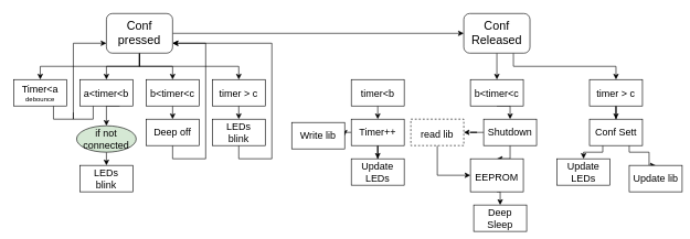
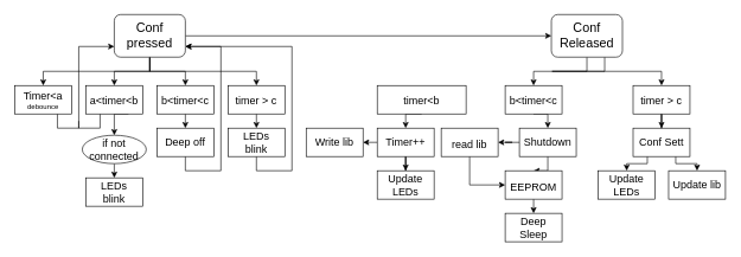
  <mxCell id="0" />
  <mxCell id="1" parent="0" />
  <mxCell id="2" style="edgeStyle=orthogonalEdgeStyle;rounded=0;orthogonalLoop=1;jettySize=auto;html=1;exitX=0.5;exitY=1;exitDx=0;exitDy=0;entryX=0.5;entryY=0;entryDx=0;entryDy=0;fontSize=10;" edge="1" parent="1" source="7" target="13"><mxGeometry relative="1" as="geometry"><Array as="points"><mxPoint x="210" y="100" /><mxPoint x="60" y="100" /></Array></mxGeometry></mxCell>
  <mxCell id="3" style="edgeStyle=orthogonalEdgeStyle;rounded=0;orthogonalLoop=1;jettySize=auto;html=1;exitX=0.5;exitY=1;exitDx=0;exitDy=0;entryX=0.5;entryY=0;entryDx=0;entryDy=0;fontSize=10;" edge="1" parent="1" source="7" target="16"><mxGeometry relative="1" as="geometry" /></mxCell>
  <mxCell id="4" style="edgeStyle=orthogonalEdgeStyle;rounded=0;orthogonalLoop=1;jettySize=auto;html=1;exitX=0.5;exitY=1;exitDx=0;exitDy=0;entryX=0.5;entryY=0;entryDx=0;entryDy=0;fontSize=10;" edge="1" parent="1" source="7" target="9"><mxGeometry relative="1" as="geometry" /></mxCell>
  <mxCell id="5" style="edgeStyle=orthogonalEdgeStyle;rounded=0;orthogonalLoop=1;jettySize=auto;html=1;exitX=0.5;exitY=1;exitDx=0;exitDy=0;entryX=0.5;entryY=0;entryDx=0;entryDy=0;fontSize=10;" edge="1" parent="1" source="7" target="11"><mxGeometry relative="1" as="geometry"><Array as="points"><mxPoint x="210" y="100" /><mxPoint x="360" y="100" /></Array></mxGeometry></mxCell>
  <mxCell id="6" style="edgeStyle=orthogonalEdgeStyle;rounded=0;orthogonalLoop=1;jettySize=auto;html=1;exitX=1;exitY=0.5;exitDx=0;exitDy=0;entryX=0;entryY=0.5;entryDx=0;entryDy=0;fontSize=10;" edge="1" parent="1" source="7" target="19"><mxGeometry relative="1" as="geometry" /></mxCell>
  <mxCell id="7" value="&lt;font style=&quot;font-size: 18px&quot;&gt;Conf pressed&lt;/font&gt;" style="rounded=1;whiteSpace=wrap;html=1;fontSize=18;" vertex="1" parent="1"><mxGeometry x="160" y="20" width="100" height="60" as="geometry" /></mxCell>
  <mxCell id="8" style="edgeStyle=orthogonalEdgeStyle;rounded=0;orthogonalLoop=1;jettySize=auto;html=1;exitX=0.5;exitY=1;exitDx=0;exitDy=0;entryX=0.5;entryY=0;entryDx=0;entryDy=0;fontSize=10;" edge="1" parent="1" source="9" target="45"><mxGeometry relative="1" as="geometry" /></mxCell>
  <mxCell id="9" value="&lt;font style=&quot;font-size: 15px&quot;&gt;b&amp;lt;timer&amp;lt;c&lt;/font&gt;" style="rounded=0;whiteSpace=wrap;html=1;fontSize=10;" vertex="1" parent="1"><mxGeometry x="220" y="120" width="80" height="40" as="geometry" /></mxCell>
  <mxCell id="10" style="edgeStyle=orthogonalEdgeStyle;rounded=0;orthogonalLoop=1;jettySize=auto;html=1;exitX=0.5;exitY=1;exitDx=0;exitDy=0;entryX=0.5;entryY=0;entryDx=0;entryDy=0;fontSize=10;" edge="1" parent="1" source="11" target="47"><mxGeometry relative="1" as="geometry" /></mxCell>
  <mxCell id="11" value="timer &amp;gt; c" style="rounded=0;whiteSpace=wrap;html=1;fontSize=15;" vertex="1" parent="1"><mxGeometry x="320" y="120" width="80" height="40" as="geometry" /></mxCell>
  <mxCell id="12" style="edgeStyle=orthogonalEdgeStyle;rounded=0;orthogonalLoop=1;jettySize=auto;html=1;exitX=0.75;exitY=1;exitDx=0;exitDy=0;fontSize=10;startArrow=none;startFill=0;endArrow=none;endFill=0;" edge="1" parent="1" source="13"><mxGeometry relative="1" as="geometry"><mxPoint x="110" y="170" as="targetPoint" /><Array as="points"><mxPoint x="80" y="180" /><mxPoint x="110" y="180" /></Array></mxGeometry></mxCell>
  <mxCell id="13" value="&lt;font&gt;&lt;span style=&quot;font-size: 15px&quot;&gt;Timer&amp;lt;a&lt;/span&gt;&lt;br&gt;&lt;font style=&quot;font-size: 10px&quot;&gt;debounce&lt;/font&gt;&lt;br&gt;&lt;/font&gt;" style="rounded=0;whiteSpace=wrap;html=1;fontSize=10;" vertex="1" parent="1"><mxGeometry x="20" y="120" width="80" height="40" as="geometry" /></mxCell>
  <mxCell id="14" style="edgeStyle=orthogonalEdgeStyle;rounded=0;orthogonalLoop=1;jettySize=auto;html=1;exitX=0.25;exitY=1;exitDx=0;exitDy=0;entryX=0;entryY=0.75;entryDx=0;entryDy=0;fontSize=10;startArrow=none;startFill=0;endArrow=classic;endFill=1;" edge="1" parent="1" source="16" target="7"><mxGeometry relative="1" as="geometry"><Array as="points"><mxPoint x="140" y="180" /><mxPoint x="110" y="180" /><mxPoint x="110" y="65" /></Array></mxGeometry></mxCell>
  <mxCell id="15" style="edgeStyle=orthogonalEdgeStyle;rounded=0;orthogonalLoop=1;jettySize=auto;html=1;exitX=0.75;exitY=1;exitDx=0;exitDy=0;entryX=0.5;entryY=0;entryDx=0;entryDy=0;fontSize=15;" edge="1" parent="1" source="16" target="50"><mxGeometry relative="1" as="geometry" /></mxCell>
  <mxCell id="16" value="&lt;font style=&quot;font-size: 15px&quot;&gt;a&amp;lt;timer&amp;lt;b&lt;/font&gt;" style="rounded=0;whiteSpace=wrap;html=1;fontSize=10;" vertex="1" parent="1"><mxGeometry x="120" y="120" width="80" height="40" as="geometry" /></mxCell>
  <mxCell id="17" style="edgeStyle=orthogonalEdgeStyle;rounded=0;orthogonalLoop=1;jettySize=auto;html=1;exitX=0.5;exitY=1;exitDx=0;exitDy=0;entryX=0.5;entryY=0;entryDx=0;entryDy=0;fontSize=10;" edge="1" parent="1" source="19" target="42"><mxGeometry relative="1" as="geometry" /></mxCell>
  <mxCell id="18" style="edgeStyle=orthogonalEdgeStyle;rounded=0;orthogonalLoop=1;jettySize=auto;html=1;exitX=0.75;exitY=1;exitDx=0;exitDy=0;entryX=0.5;entryY=0;entryDx=0;entryDy=0;fontSize=10;" edge="1" parent="1" source="19" target="29"><mxGeometry relative="1" as="geometry"><Array as="points"><mxPoint x="776" y="100" /><mxPoint x="931" y="100" /></Array></mxGeometry></mxCell>
- <mxCell id="19" value="Conf Released" style="whiteSpace=wrap;html=1;rounded=1;fontSize=18;" vertex="1" parent="1"><mxGeometry x="700" y="20" width="100" height="60" as="geometry" /></mxCell>
+ <mxCell id="19" value="Conf Released" style="whiteSpace=wrap;html=1;rounded=1;fontSize=18;" vertex="1" parent="1"><mxGeometry x="775" y="20" width="100" height="60" as="geometry" /></mxCell>
  <mxCell id="20" style="edgeStyle=orthogonalEdgeStyle;rounded=0;orthogonalLoop=1;jettySize=auto;html=1;exitX=0.75;exitY=1;exitDx=0;exitDy=0;entryX=0.5;entryY=0;entryDx=0;entryDy=0;" edge="1" parent="1" source="22" target="23"><mxGeometry relative="1" as="geometry"><Array as="points"><mxPoint x="950" y="230" /><mxPoint x="980" y="230" /></Array></mxGeometry></mxCell>
  <mxCell id="21" style="edgeStyle=orthogonalEdgeStyle;rounded=0;orthogonalLoop=1;jettySize=auto;html=1;exitX=0.25;exitY=1;exitDx=0;exitDy=0;entryX=0.5;entryY=0;entryDx=0;entryDy=0;" edge="1" parent="1" source="22" target="24"><mxGeometry relative="1" as="geometry"><Array as="points"><mxPoint x="910" y="230" /><mxPoint x="881" y="230" /></Array></mxGeometry></mxCell>
  <mxCell id="22" value="Conf Sett" style="rounded=0;whiteSpace=wrap;html=1;fontSize=15;" vertex="1" parent="1"><mxGeometry x="890" y="180" width="80" height="40" as="geometry" /></mxCell>
- <mxCell id="23" value="Update lib" style="rounded=0;whiteSpace=wrap;html=1;fontSize=15;" vertex="1" parent="1"><mxGeometry x="950" y="250" width="80" height="40" as="geometry" /></mxCell>
+ <mxCell id="23" value="Update lib" style="rounded=0;whiteSpace=wrap;html=1;fontSize=15;" vertex="1" parent="1"><mxGeometry x="940" y="240" width="80" height="40" as="geometry" /></mxCell>
  <mxCell id="24" value="Update LEDs" style="rounded=0;whiteSpace=wrap;html=1;fontSize=15;" vertex="1" parent="1"><mxGeometry x="841" y="240" width="80" height="40" as="geometry" /></mxCell>
  <mxCell id="25" style="edgeStyle=orthogonalEdgeStyle;rounded=0;orthogonalLoop=1;jettySize=auto;html=1;exitX=0.5;exitY=1;exitDx=0;exitDy=0;fontSize=15;" edge="1" parent="1" source="27" target="37"><mxGeometry relative="1" as="geometry" /></mxCell>
  <mxCell id="26" style="edgeStyle=orthogonalEdgeStyle;rounded=0;orthogonalLoop=1;jettySize=auto;html=1;exitX=0;exitY=0.5;exitDx=0;exitDy=0;fontSize=15;" edge="1" parent="1" source="27" target="39"><mxGeometry relative="1" as="geometry" /></mxCell>
  <mxCell id="27" value="&lt;font style=&quot;font-size: 15px&quot;&gt;Shutdown&lt;/font&gt;" style="rounded=0;whiteSpace=wrap;html=1;fontSize=10;" vertex="1" parent="1"><mxGeometry x="730" y="180" width="80" height="40" as="geometry" /></mxCell>
  <mxCell id="28" style="edgeStyle=orthogonalEdgeStyle;rounded=0;orthogonalLoop=1;jettySize=auto;html=1;exitX=0.5;exitY=1;exitDx=0;exitDy=0;fontSize=15;" edge="1" parent="1" source="29" target="22"><mxGeometry relative="1" as="geometry" /></mxCell>
  <mxCell id="29" value="timer &amp;gt; c" style="rounded=0;whiteSpace=wrap;html=1;fontSize=15;" vertex="1" parent="1"><mxGeometry x="890" y="120" width="80" height="40" as="geometry" /></mxCell>
  <mxCell id="30" style="edgeStyle=orthogonalEdgeStyle;rounded=0;orthogonalLoop=1;jettySize=auto;html=1;exitX=0.5;exitY=1;exitDx=0;exitDy=0;entryX=0.5;entryY=0;entryDx=0;entryDy=0;" edge="1" parent="1" source="31" target="34"><mxGeometry relative="1" as="geometry" /></mxCell>
- <mxCell id="31" value="&lt;font style=&quot;font-size: 15px&quot;&gt;timer&amp;lt;b&lt;/font&gt;" style="rounded=0;whiteSpace=wrap;html=1;fontSize=10;" vertex="1" parent="1"><mxGeometry x="530" y="120" width="80" height="40" as="geometry" /></mxCell>
+ <mxCell id="31" value="&lt;font style=&quot;font-size: 15px&quot;&gt;timer&amp;lt;b&lt;/font&gt;" style="rounded=0;whiteSpace=wrap;html=1;fontSize=10;" vertex="1" parent="1"><mxGeometry x="530" y="120" width="125" height="40" as="geometry" /></mxCell>
  <mxCell id="32" value="" style="edgeStyle=orthogonalEdgeStyle;rounded=0;orthogonalLoop=1;jettySize=auto;html=1;fontSize=15;" edge="1" parent="1" source="34" target="35"><mxGeometry relative="1" as="geometry" /></mxCell>
  <mxCell id="33" style="edgeStyle=orthogonalEdgeStyle;rounded=0;orthogonalLoop=1;jettySize=auto;html=1;exitX=0;exitY=0.5;exitDx=0;exitDy=0;entryX=1;entryY=0.5;entryDx=0;entryDy=0;fontSize=10;" edge="1" parent="1" source="34" target="43"><mxGeometry relative="1" as="geometry" /></mxCell>
  <mxCell id="34" value="&lt;span style=&quot;font-size: 15px&quot;&gt;Timer++&lt;/span&gt;" style="rounded=0;whiteSpace=wrap;html=1;fontSize=10;" vertex="1" parent="1"><mxGeometry x="530" y="180" width="80" height="40" as="geometry" /></mxCell>
  <mxCell id="35" value="&lt;span style=&quot;font-size: 15px&quot;&gt;Update LEDs&lt;/span&gt;" style="rounded=0;whiteSpace=wrap;html=1;fontSize=10;" vertex="1" parent="1"><mxGeometry x="530" y="240" width="80" height="40" as="geometry" /></mxCell>
  <mxCell id="36" style="edgeStyle=orthogonalEdgeStyle;rounded=0;orthogonalLoop=1;jettySize=auto;html=1;exitX=0.5;exitY=1;exitDx=0;exitDy=0;entryX=0.5;entryY=0;entryDx=0;entryDy=0;fontSize=15;" edge="1" parent="1" source="37" target="40"><mxGeometry relative="1" as="geometry" /></mxCell>
- <mxCell id="37" value="&lt;font style=&quot;font-size: 15px&quot;&gt;EEPROM&lt;/font&gt;" style="rounded=0;whiteSpace=wrap;html=1;fontSize=27;" vertex="1" parent="1"><mxGeometry x="710" y="240" width="80" height="50" as="geometry" /></mxCell>
+ <mxCell id="37" value="&lt;font style=&quot;font-size: 15px&quot;&gt;EEPROM&lt;/font&gt;" style="rounded=0;whiteSpace=wrap;html=1;fontSize=27;" vertex="1" parent="1"><mxGeometry x="710" y="240" width="80" height="40" as="geometry" /></mxCell>
  <mxCell id="38" style="edgeStyle=orthogonalEdgeStyle;rounded=0;orthogonalLoop=1;jettySize=auto;html=1;exitX=0.5;exitY=1;exitDx=0;exitDy=0;entryX=0;entryY=0.5;entryDx=0;entryDy=0;fontSize=15;" edge="1" parent="1" source="39" target="37"><mxGeometry relative="1" as="geometry" /></mxCell>
- <mxCell id="39" value="&lt;font style=&quot;font-size: 15px&quot;&gt;read lib&lt;/font&gt;" style="rounded=0;whiteSpace=wrap;html=1;fontSize=27;dashed=1;" vertex="1" parent="1"><mxGeometry x="620" y="180" width="80" height="40" as="geometry" /></mxCell>
- <mxCell id="40" value="Deep Sleep" style="rounded=0;whiteSpace=wrap;html=1;fontSize=15;" vertex="1" parent="1"><mxGeometry x="715" y="310" width="80" height="40" as="geometry" /></mxCell>
+ <mxCell id="39" value="&lt;font style=&quot;font-size: 15px&quot;&gt;read lib&lt;/font&gt;" style="rounded=0;whiteSpace=wrap;html=1;fontSize=27;" vertex="1" parent="1"><mxGeometry x="620" y="180" width="80" height="40" as="geometry" /></mxCell>
+ <mxCell id="40" value="Deep Sleep" style="rounded=0;whiteSpace=wrap;html=1;fontSize=15;" vertex="1" parent="1"><mxGeometry x="710" y="300" width="80" height="40" as="geometry" /></mxCell>
  <mxCell id="41" style="edgeStyle=orthogonalEdgeStyle;rounded=0;orthogonalLoop=1;jettySize=auto;html=1;exitX=0.5;exitY=1;exitDx=0;exitDy=0;entryX=0.5;entryY=0;entryDx=0;entryDy=0;fontSize=15;" edge="1" parent="1" source="42" target="27"><mxGeometry relative="1" as="geometry" /></mxCell>
  <mxCell id="42" value="&lt;font style=&quot;font-size: 15px&quot;&gt;b&amp;lt;timer&amp;lt;c&lt;/font&gt;" style="rounded=0;whiteSpace=wrap;html=1;fontSize=10;" vertex="1" parent="1"><mxGeometry x="710" y="120" width="80" height="40" as="geometry" /></mxCell>
- <mxCell id="43" value="&lt;span style=&quot;font-size: 15px&quot;&gt;Write lib&lt;/span&gt;" style="rounded=0;whiteSpace=wrap;html=1;fontSize=10;" vertex="1" parent="1"><mxGeometry x="440" y="185" width="80" height="40" as="geometry" /></mxCell>
+ <mxCell id="43" value="&lt;span style=&quot;font-size: 15px&quot;&gt;Write lib&lt;/span&gt;" style="rounded=0;whiteSpace=wrap;html=1;fontSize=10;" vertex="1" parent="1"><mxGeometry x="430" y="180" width="80" height="40" as="geometry" /></mxCell>
  <mxCell id="44" style="edgeStyle=orthogonalEdgeStyle;rounded=0;orthogonalLoop=1;jettySize=auto;html=1;exitX=0.5;exitY=1;exitDx=0;exitDy=0;entryX=1;entryY=0.75;entryDx=0;entryDy=0;fontSize=10;startArrow=none;startFill=0;endArrow=classic;endFill=1;" edge="1" parent="1" source="45" target="7"><mxGeometry relative="1" as="geometry"><Array as="points"><mxPoint x="260" y="240" /><mxPoint x="310" y="240" /><mxPoint x="310" y="65" /></Array></mxGeometry></mxCell>
  <mxCell id="45" value="Deep off" style="rounded=0;whiteSpace=wrap;html=1;fontSize=15;" vertex="1" parent="1"><mxGeometry x="220" y="180" width="80" height="40" as="geometry" /></mxCell>
  <mxCell id="46" style="edgeStyle=orthogonalEdgeStyle;rounded=0;orthogonalLoop=1;jettySize=auto;html=1;exitX=0.5;exitY=1;exitDx=0;exitDy=0;fontSize=10;startArrow=none;startFill=0;endArrow=classic;endFill=1;entryX=1;entryY=0.75;entryDx=0;entryDy=0;" edge="1" parent="1" source="47" target="7"><mxGeometry relative="1" as="geometry"><mxPoint x="260" y="59" as="targetPoint" /><Array as="points"><mxPoint x="360" y="240" /><mxPoint x="410" y="240" /><mxPoint x="410" y="65" /></Array></mxGeometry></mxCell>
  <mxCell id="47" value="LEDs&lt;br&gt;blink" style="rounded=0;whiteSpace=wrap;html=1;fontSize=15;" vertex="1" parent="1"><mxGeometry x="320" y="180" width="80" height="40" as="geometry" /></mxCell>
  <mxCell id="48" value="LEDs&lt;br&gt;blink" style="rounded=0;whiteSpace=wrap;html=1;fontSize=15;" vertex="1" parent="1"><mxGeometry x="120" y="250" width="80" height="40" as="geometry" /></mxCell>
  <mxCell id="49" style="edgeStyle=orthogonalEdgeStyle;rounded=0;orthogonalLoop=1;jettySize=auto;html=1;exitX=0.5;exitY=1;exitDx=0;exitDy=0;entryX=0.5;entryY=0;entryDx=0;entryDy=0;fontSize=15;" edge="1" parent="1" source="50" target="48"><mxGeometry relative="1" as="geometry" /></mxCell>
- <mxCell id="50" value="&lt;font style=&quot;font-size: 15px&quot;&gt;if not connected&lt;/font&gt;" style="ellipse;whiteSpace=wrap;html=1;fillColor=#d5e8d4;" vertex="1" parent="1"><mxGeometry x="115" y="190" width="90" height="40" as="geometry" /></mxCell>
+ <mxCell id="50" value="&lt;font style=&quot;font-size: 15px&quot;&gt;if not connected&lt;/font&gt;" style="ellipse;whiteSpace=wrap;html=1;" vertex="1" parent="1"><mxGeometry x="115" y="190" width="90" height="40" as="geometry" /></mxCell>
